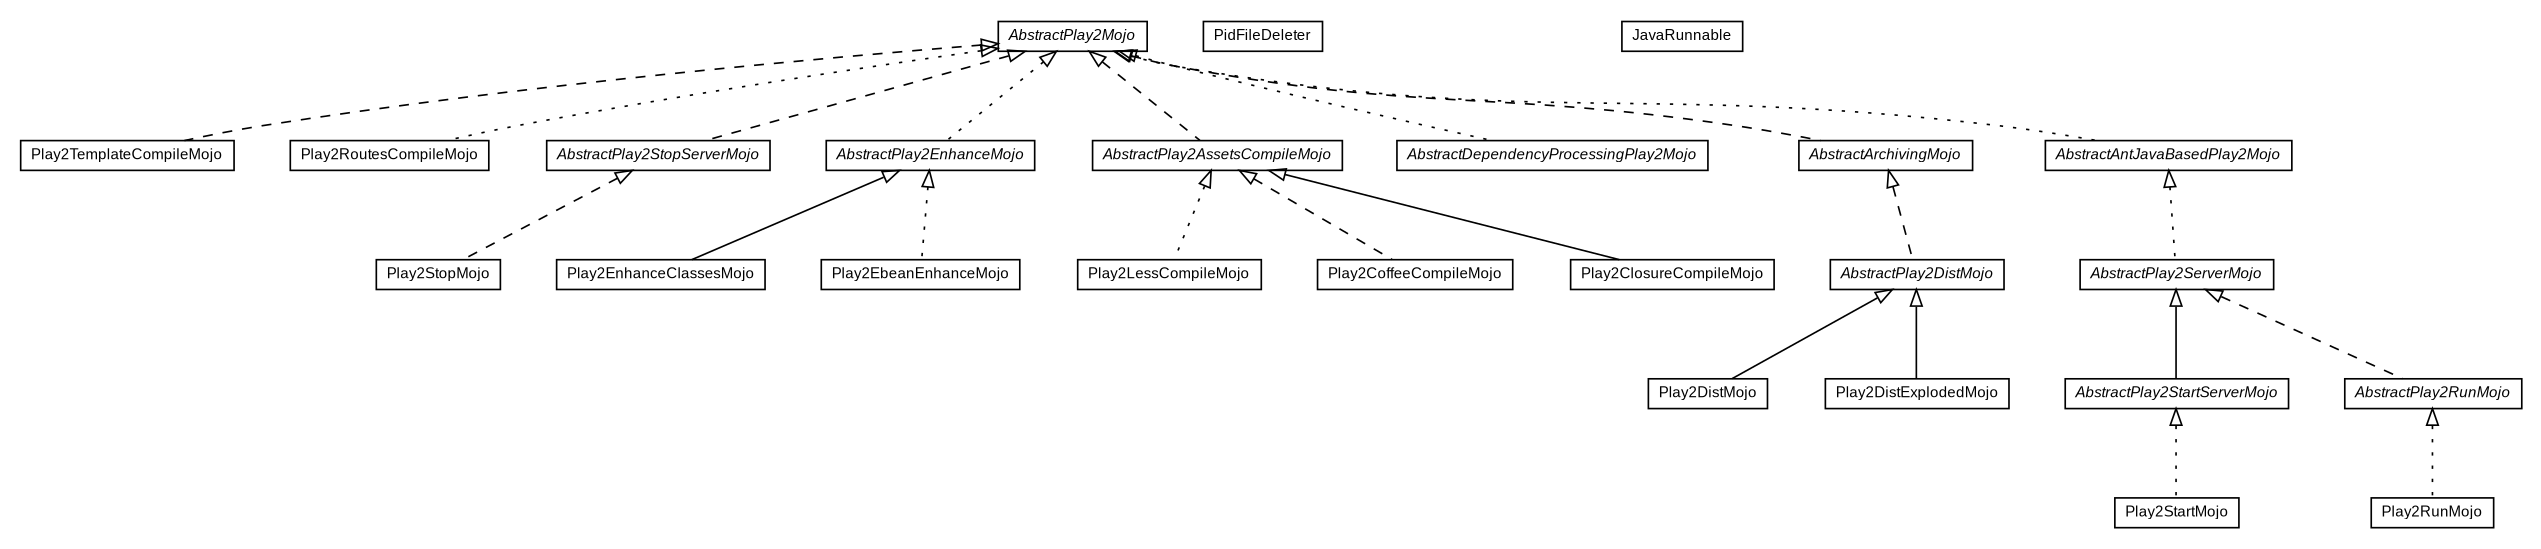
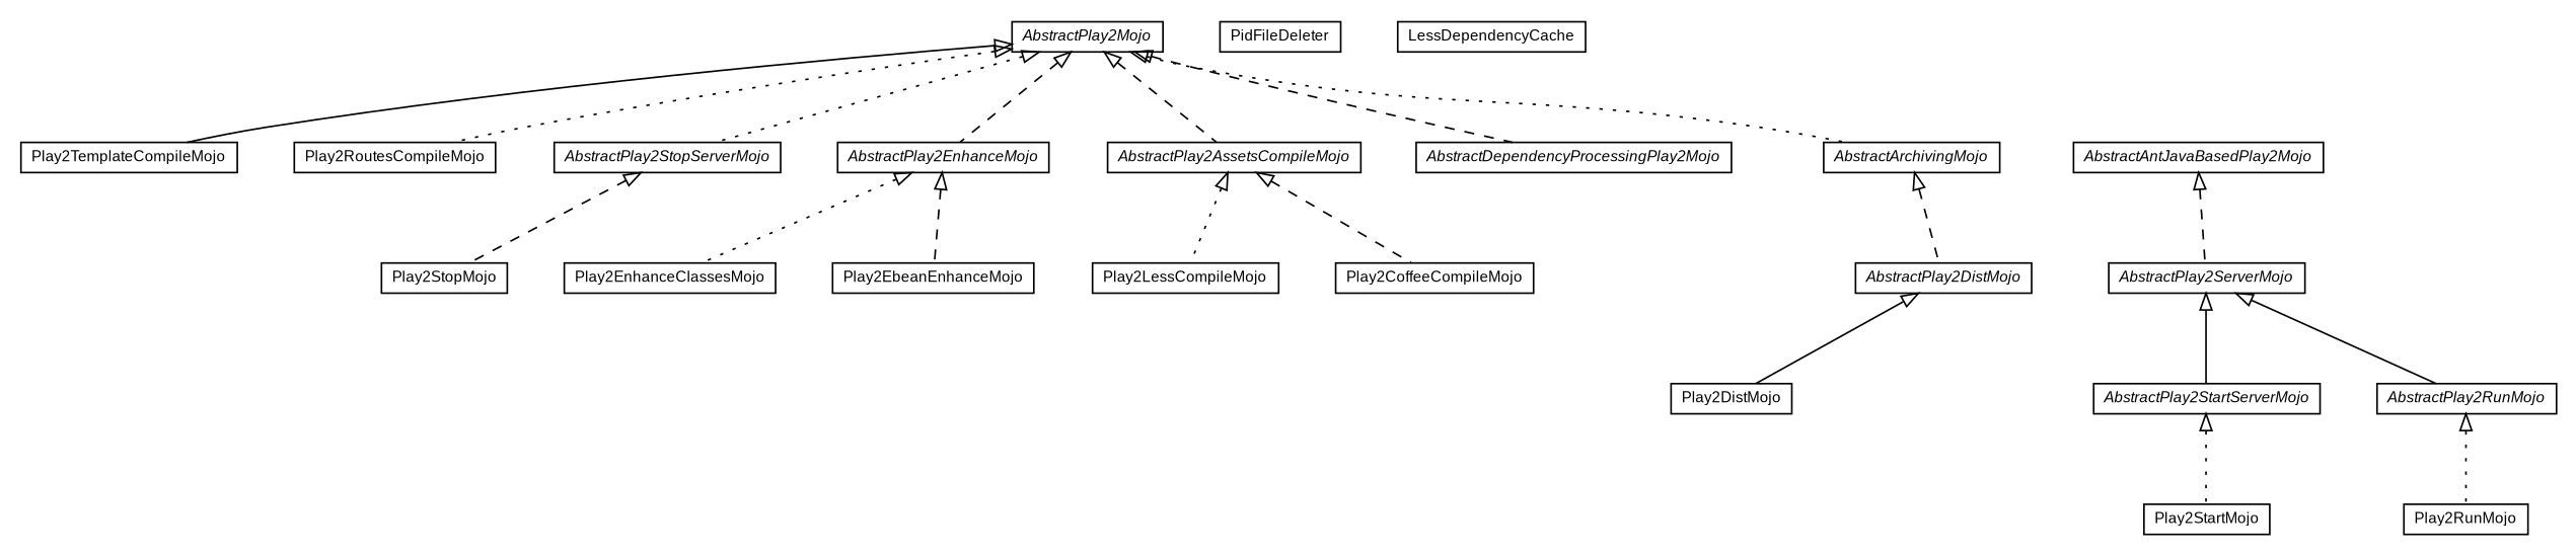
  digraph {
    nodesep=0.25
    ranksep=0.5
    node [fontcolor=black fontname=arial fontsize=9.0 shape=plaintext]
    edge [arrowtail=empty dir=back fontname=arial fontsize=10 headport=p labelfontname=arial labelfontsize=10 style=dashed tailport=p]
    n1 [label=<<table title="com.google.code.play2.plugin.Play2TemplateCompileMojo" border="0" cellborder="1" cellspacing="0" cellpadding="2" port="p" href="./Play2TemplateCompileMojo.html"> 		<tr><td><table border="0" cellspacing="0" cellpadding="1"> <tr><td align="center" balign="center"> Play2TemplateCompileMojo </td></tr> 		</table></td></tr> 		</table>>]
    n2 [label=<<table title="com.google.code.play2.plugin.Play2StopMojo" border="0" cellborder="1" cellspacing="0" cellpadding="2" port="p" href="./Play2StopMojo.html"> 		<tr><td><table border="0" cellspacing="0" cellpadding="1"> <tr><td align="center" balign="center"> Play2StopMojo </td></tr> 		</table></td></tr> 		</table>>]
    n3 [label=<<table title="com.google.code.play2.plugin.Play2StartMojo" border="0" cellborder="1" cellspacing="0" cellpadding="2" port="p" href="./Play2StartMojo.html"> 		<tr><td><table border="0" cellspacing="0" cellpadding="1"> <tr><td align="center" balign="center"> Play2StartMojo </td></tr> 		</table></td></tr> 		</table>>]
    n4 [label=<<table title="com.google.code.play2.plugin.Play2RunMojo" border="0" cellborder="1" cellspacing="0" cellpadding="2" port="p" href="./Play2RunMojo.html"> 		<tr><td><table border="0" cellspacing="0" cellpadding="1"> <tr><td align="center" balign="center"> Play2RunMojo </td></tr> 		</table></td></tr> 		</table>>]
    n5 [label=<<table title="com.google.code.play2.plugin.Play2RoutesCompileMojo" border="0" cellborder="1" cellspacing="0" cellpadding="2" port="p" href="./Play2RoutesCompileMojo.html"> 		<tr><td><table border="0" cellspacing="0" cellpadding="1"> <tr><td align="center" balign="center"> Play2RoutesCompileMojo </td></tr> 		</table></td></tr> 		</table>>]
    n6 [label=<<table title="com.google.code.play2.plugin.Play2LessCompileMojo" border="0" cellborder="1" cellspacing="0" cellpadding="2" port="p" href="./Play2LessCompileMojo.html"> 		<tr><td><table border="0" cellspacing="0" cellpadding="1"> <tr><td align="center" balign="center"> Play2LessCompileMojo </td></tr> 		</table></td></tr> 		</table>>]
    n7 [label=<<table title="com.google.code.play2.plugin.Play2EnhanceClassesMojo" border="0" cellborder="1" cellspacing="0" cellpadding="2" port="p" href="./Play2EnhanceClassesMojo.html"> 		<tr><td><table border="0" cellspacing="0" cellpadding="1"> <tr><td align="center" balign="center"> Play2EnhanceClassesMojo </td></tr> 		</table></td></tr> 		</table>>]
    n8 [label=<<table title="com.google.code.play2.plugin.Play2EbeanEnhanceMojo" border="0" cellborder="1" cellspacing="0" cellpadding="2" port="p" href="./Play2EbeanEnhanceMojo.html"> 		<tr><td><table border="0" cellspacing="0" cellpadding="1"> <tr><td align="center" balign="center"> Play2EbeanEnhanceMojo </td></tr> 		</table></td></tr> 		</table>>]
    n9 [label=<<table title="com.google.code.play2.plugin.Play2DistMojo" border="0" cellborder="1" cellspacing="0" cellpadding="2" port="p" href="./Play2DistMojo.html"> 		<tr><td><table border="0" cellspacing="0" cellpadding="1"> <tr><td align="center" balign="center"> Play2DistMojo </td></tr> 		</table></td></tr> 		</table>>]
-   n10 [label=<<table title="com.google.code.play2.plugin.Play2DistExplodedMojo" border="0" cellborder="1" cellspacing="0" cellpadding="2" port="p" href="./Play2DistExplodedMojo.html"> 		<tr><td><table border="0" cellspacing="0" cellpadding="1"> <tr><td align="center" balign="center"> Play2DistExplodedMojo </td></tr> 		</table></td></tr> 		</table>>]
    n11 [label=<<table title="com.google.code.play2.plugin.Play2CoffeeCompileMojo" border="0" cellborder="1" cellspacing="0" cellpadding="2" port="p" href="./Play2CoffeeCompileMojo.html"> 		<tr><td><table border="0" cellspacing="0" cellpadding="1"> <tr><td align="center" balign="center"> Play2CoffeeCompileMojo </td></tr> 		</table></td></tr> 		</table>>]
-   n12 [label=<<table title="com.google.code.play2.plugin.Play2ClosureCompileMojo" border="0" cellborder="1" cellspacing="0" cellpadding="2" port="p" href="./Play2ClosureCompileMojo.html"> 		<tr><td><table border="0" cellspacing="0" cellpadding="1"> <tr><td align="center" balign="center"> Play2ClosureCompileMojo </td></tr> 		</table></td></tr> 		</table>>]
    n13 [label=<<table title="com.google.code.play2.plugin.PidFileDeleter" border="0" cellborder="1" cellspacing="0" cellpadding="2" port="p" href="./PidFileDeleter.html"> 		<tr><td><table border="0" cellspacing="0" cellpadding="1"> <tr><td align="center" balign="center"> PidFileDeleter </td></tr> 		</table></td></tr> 		</table>>]
+   n14 [label=<<table title="com.google.code.play2.plugin.LessDependencyCache" border="0" cellborder="1" cellspacing="0" cellpadding="2" port="p" href="./LessDependencyCache.html"> 		<tr><td><table border="0" cellspacing="0" cellpadding="1"> <tr><td align="center" balign="center"> LessDependencyCache </td></tr> 		</table></td></tr> 		</table>>]
    n15 [label=<<table title="com.google.code.play2.plugin.AbstractPlay2StopServerMojo" border="0" cellborder="1" cellspacing="0" cellpadding="2" port="p" href="./AbstractPlay2StopServerMojo.html"> 		<tr><td><table border="0" cellspacing="0" cellpadding="1"> <tr><td align="center" balign="center"><font face="arial italic"> AbstractPlay2StopServerMojo </font></td></tr> 		</table></td></tr> 		</table>>]
    n16 [label=<<table title="com.google.code.play2.plugin.AbstractPlay2StartServerMojo" border="0" cellborder="1" cellspacing="0" cellpadding="2" port="p" href="./AbstractPlay2StartServerMojo.html"> 		<tr><td><table border="0" cellspacing="0" cellpadding="1"> <tr><td align="center" balign="center"><font face="arial italic"> AbstractPlay2StartServerMojo </font></td></tr> 		</table></td></tr> 		</table>>]
    n17 [label=<<table title="com.google.code.play2.plugin.AbstractPlay2ServerMojo" border="0" cellborder="1" cellspacing="0" cellpadding="2" port="p" href="./AbstractPlay2ServerMojo.html"> 		<tr><td><table border="0" cellspacing="0" cellpadding="1"> <tr><td align="center" balign="center"><font face="arial italic"> AbstractPlay2ServerMojo </font></td></tr> 		</table></td></tr> 		</table>>]
    n18 [label=<<table title="com.google.code.play2.plugin.AbstractPlay2RunMojo" border="0" cellborder="1" cellspacing="0" cellpadding="2" port="p" href="./AbstractPlay2RunMojo.html"> 		<tr><td><table border="0" cellspacing="0" cellpadding="1"> <tr><td align="center" balign="center"><font face="arial italic"> AbstractPlay2RunMojo </font></td></tr> 		</table></td></tr> 		</table>>]
    n19 [label=<<table title="com.google.code.play2.plugin.AbstractPlay2Mojo" border="0" cellborder="1" cellspacing="0" cellpadding="2" port="p" href="./AbstractPlay2Mojo.html"> 		<tr><td><table border="0" cellspacing="0" cellpadding="1"> <tr><td align="center" balign="center"><font face="arial italic"> AbstractPlay2Mojo </font></td></tr> 		</table></td></tr> 		</table>>]
    n20 [label=<<table title="com.google.code.play2.plugin.AbstractPlay2EnhanceMojo" border="0" cellborder="1" cellspacing="0" cellpadding="2" port="p" href="./AbstractPlay2EnhanceMojo.html"> 		<tr><td><table border="0" cellspacing="0" cellpadding="1"> <tr><td align="center" balign="center"><font face="arial italic"> AbstractPlay2EnhanceMojo </font></td></tr> 		</table></td></tr> 		</table>>]
    n21 [label=<<table title="com.google.code.play2.plugin.AbstractPlay2AssetsCompileMojo" border="0" cellborder="1" cellspacing="0" cellpadding="2" port="p" href="./AbstractPlay2AssetsCompileMojo.html"> 		<tr><td><table border="0" cellspacing="0" cellpadding="1"> <tr><td align="center" balign="center"><font face="arial italic"> AbstractPlay2AssetsCompileMojo </font></td></tr> 		</table></td></tr> 		</table>>]
    n22 [label=<<table title="com.google.code.play2.plugin.AbstractDependencyProcessingPlay2Mojo" border="0" cellborder="1" cellspacing="0" cellpadding="2" port="p" href="./AbstractDependencyProcessingPlay2Mojo.html"> 		<tr><td><table border="0" cellspacing="0" cellpadding="1"> <tr><td align="center" balign="center"><font face="arial italic"> AbstractDependencyProcessingPlay2Mojo </font></td></tr> 		</table></td></tr> 		</table>>]
    n23 [label=<<table title="com.google.code.play2.plugin.AbstractArchivingMojo" border="0" cellborder="1" cellspacing="0" cellpadding="2" port="p" href="./AbstractArchivingMojo.html"> 		<tr><td><table border="0" cellspacing="0" cellpadding="1"> <tr><td align="center" balign="center"><font face="arial italic"> AbstractArchivingMojo </font></td></tr> 		</table></td></tr> 		</table>>]
    n24 [label=<<table title="com.google.code.play2.plugin.AbstractAntJavaBasedPlay2Mojo" border="0" cellborder="1" cellspacing="0" cellpadding="2" port="p" href="./AbstractAntJavaBasedPlay2Mojo.html"> 		<tr><td><table border="0" cellspacing="0" cellpadding="1"> <tr><td align="center" balign="center"><font face="arial italic"> AbstractAntJavaBasedPlay2Mojo </font></td></tr> 		</table></td></tr> 		</table>>]
    n25 [label=<<table title="com.google.code.play2.plugin.AbstractPlay2DistMojo" border="0" cellborder="1" cellspacing="0" cellpadding="2" port="p" href="./AbstractPlay2DistMojo.html"> 		<tr><td><table border="0" cellspacing="0" cellpadding="1"> <tr><td align="center" balign="center"><font face="arial italic"> AbstractPlay2DistMojo </font></td></tr> 		</table></td></tr> 		</table>>]
-   n26 [label=<<table title="com.google.code.play2.plugin.AbstractAntJavaBasedPlay2Mojo.JavaRunnable" border="0" cellborder="1" cellspacing="0" cellpadding="2" port="p" href="./AbstractAntJavaBasedPlay2Mojo.JavaRunnable.html"> 		<tr><td><table border="0" cellspacing="0" cellpadding="1"> <tr><td align="center" balign="center"> JavaRunnable </td></tr> 		</table></td></tr> 		</table>>]
    n15 -> n2
    n16 -> n3 [style=dotted]
    n17 -> n16 [style=solid]
-   n17 -> n18
+   n17 -> n18 [style=solid]
    n18 -> n4 [style=dotted]
-   n19 -> n1
+   n19 -> n1 [style=solid]
    n19 -> n5 [style=dotted]
-   n19 -> n15
-   n19 -> n20 [style=dotted]
+   n19 -> n15 [style=dotted]
+   n19 -> n20
    n19 -> n21
-   n19 -> n22 [style=dotted]
-   n19 -> n23
-   n19 -> n24 [style=dotted]
-   n20 -> n7 [style=solid]
-   n20 -> n8 [style=dotted]
+   n19 -> n22
+   n19 -> n23 [style=dotted]
+   n20 -> n7 [style=dotted]
+   n20 -> n8
    n21 -> n6 [style=dotted]
    n21 -> n11
-   n21 -> n12 [style=solid]
    n23 -> n25
-   n24 -> n17 [style=dotted]
+   n24 -> n17
    n25 -> n9 [style=solid]
-   n25 -> n10 [style=solid]
  }
